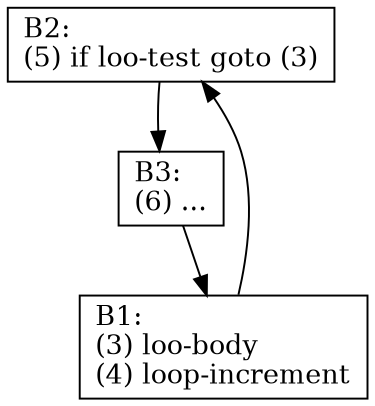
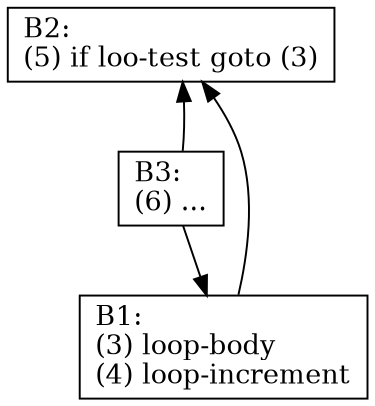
  digraph {
    node [shape=box]
    n1 [label="B2:\l(5) if loo-test goto (3)"]
    n2 [label="B3:\l(6) ..."]
-   n3 [label="B1:\l(3) loo-body\l(4) loop-increment\l"]
-   n1 -> n2
+   n3 [label="B1:\l(3) loop-body\l(4) loop-increment\l"]
+   n2 -> n1
    n2 -> n3
    n3 -> n1
  }
